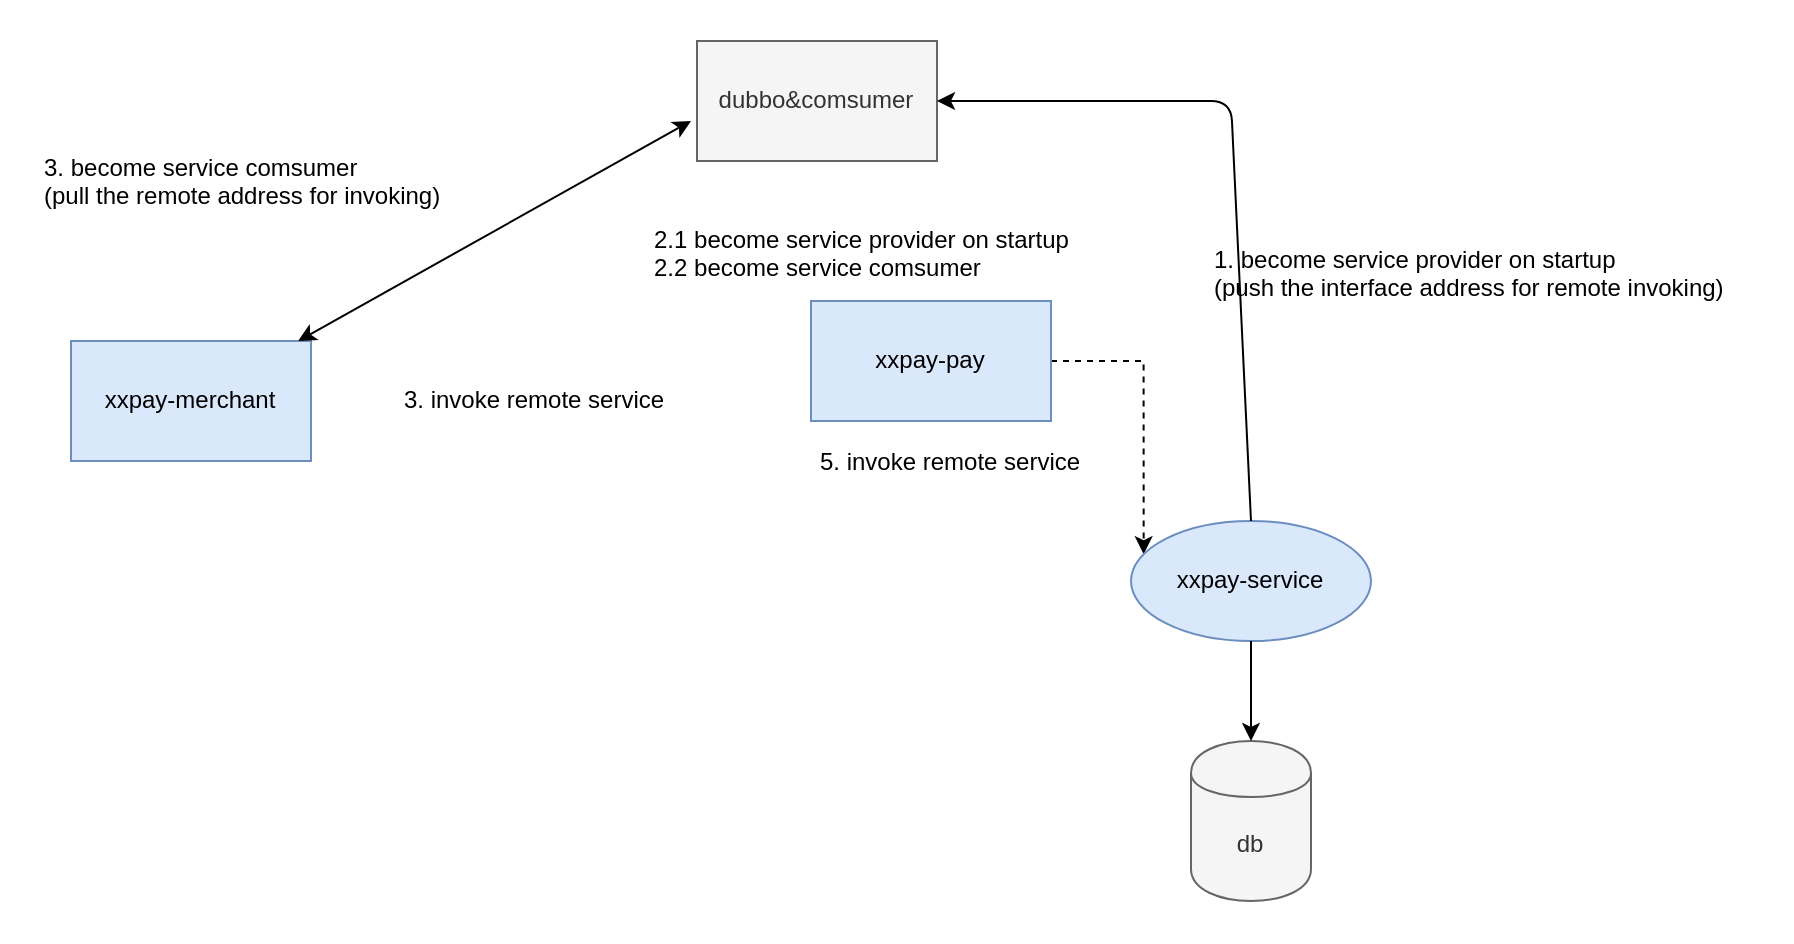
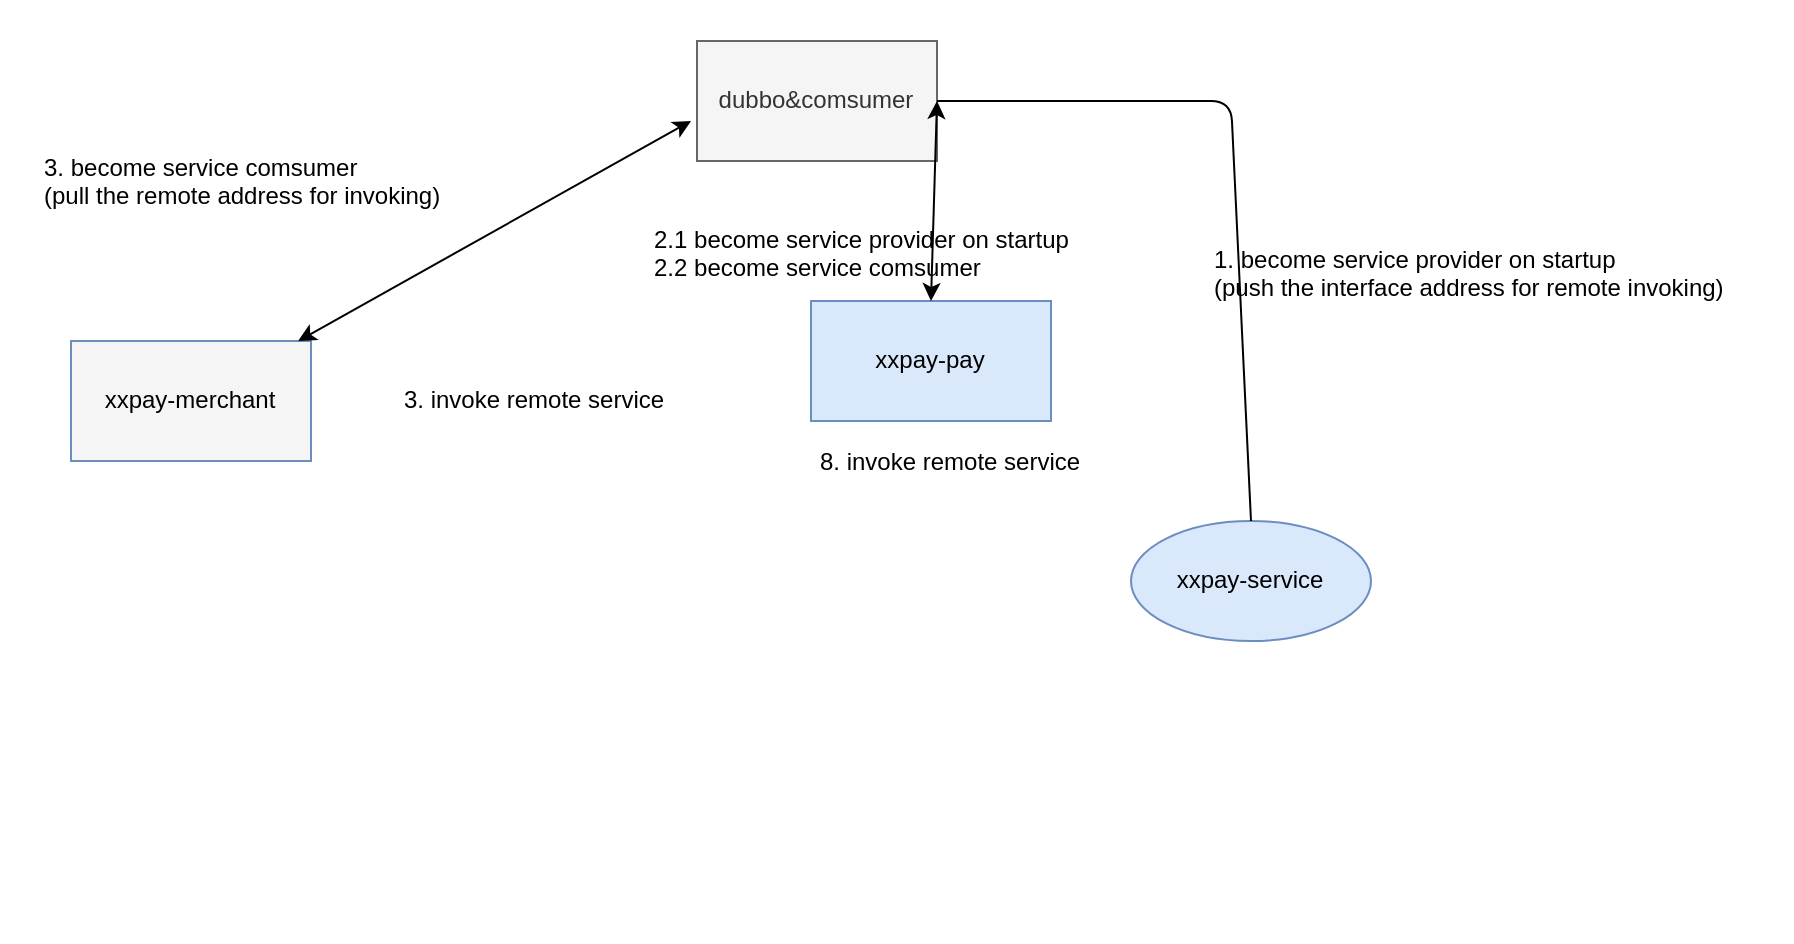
  <mxCell id="0" />
  <mxCell id="1" parent="0" />
- <mxCell id="2" value="xxpay-merchant" style="rounded=0;whiteSpace=wrap;html=1;fillColor=#dae8fc;strokeColor=#6c8ebf;" vertex="1" parent="1"><mxGeometry x="35" y="170" width="120" height="60" as="geometry" /></mxCell>
+ <mxCell id="2" value="xxpay-merchant" style="rounded=0;whiteSpace=wrap;html=1;fillColor=#f5f5f5;strokeColor=#6c8ebf;" vertex="1" parent="1"><mxGeometry x="35" y="170" width="120" height="60" as="geometry" /></mxCell>
  <mxCell id="3" value="dubbo&amp;amp;comsumer" style="rounded=0;whiteSpace=wrap;html=1;fillColor=#f5f5f5;strokeColor=#666666;fontColor=#333333;" vertex="1" parent="1"><mxGeometry x="348" y="20" width="120" height="60" as="geometry" /></mxCell>
- <mxCell id="4" style="edgeStyle=orthogonalEdgeStyle;rounded=0;orthogonalLoop=1;jettySize=auto;html=1;exitX=1;exitY=0.5;exitDx=0;exitDy=0;entryX=0;entryY=0.25;entryDx=0;entryDy=0;dashed=1;" edge="1" parent="1" source="5" target="6"><mxGeometry relative="1" as="geometry" /></mxCell>
  <mxCell id="5" value="xxpay-pay" style="rounded=0;whiteSpace=wrap;html=1;fillColor=#dae8fc;strokeColor=#6c8ebf;" vertex="1" parent="1"><mxGeometry x="405" y="150" width="120" height="60" as="geometry" /></mxCell>
  <mxCell id="6" value="xxpay-service" style="ellipse;whiteSpace=wrap;html=1;fillColor=#dae8fc;strokeColor=#6c8ebf;" vertex="1" parent="1"><mxGeometry x="565" y="260" width="120" height="60" as="geometry" /></mxCell>
- <mxCell id="7" value="db" style="shape=cylinder;whiteSpace=wrap;html=1;boundedLbl=1;backgroundOutline=1;fillColor=#f5f5f5;strokeColor=#666666;fontColor=#333333;" vertex="1" parent="1"><mxGeometry x="595" y="370" width="60" height="80" as="geometry" /></mxCell>
- <mxCell id="8" value="" style="endArrow=classic;html=1;" edge="1" parent="1" source="6" target="7"><mxGeometry width="50" height="50" relative="1" as="geometry"><mxPoint x="595" y="380" as="sourcePoint" /><mxPoint x="645" y="330" as="targetPoint" /></mxGeometry></mxCell>
- <mxCell id="9" value="" style="endArrow=classic;html=1;entryX=1;entryY=0.5;entryDx=0;entryDy=0;exitX=0.5;exitY=0;exitDx=0;exitDy=0;" edge="1" parent="1" source="6" target="3"><mxGeometry width="50" height="50" relative="1" as="geometry"><mxPoint x="535" y="300" as="sourcePoint" /><mxPoint x="585" y="250" as="targetPoint" /><Array as="points"><mxPoint x="615" y="50" /></Array></mxGeometry></mxCell>
+ <mxCell id="9" value="" style="endArrow=none;html=1;entryX=1;entryY=0.5;entryDx=0;entryDy=0;exitX=0.5;exitY=0;exitDx=0;exitDy=0;" edge="1" parent="1" source="6" target="3"><mxGeometry width="50" height="50" relative="1" as="geometry"><mxPoint x="535" y="300" as="sourcePoint" /><mxPoint x="585" y="250" as="targetPoint" /><Array as="points"><mxPoint x="615" y="50" /></Array></mxGeometry></mxCell>
  <mxCell id="10" value="1. become service provider on startup&lt;br&gt;(push the interface address for remote invoking)" style="text;html=1;resizable=0;points=[];autosize=1;align=left;verticalAlign=top;spacingTop=-4;" vertex="1" parent="1"><mxGeometry x="605" y="120" width="270" height="30" as="geometry" /></mxCell>
  <mxCell id="11" value="2.1 become service provider on startup&lt;br&gt;2.2 become service comsumer&lt;br&gt;" style="text;html=1;resizable=0;points=[];autosize=1;align=left;verticalAlign=top;spacingTop=-4;" vertex="1" parent="1"><mxGeometry x="325" y="110" width="220" height="30" as="geometry" /></mxCell>
  <mxCell id="12" value="3. become service comsumer&lt;br&gt;(pull the remote address for invoking)" style="text;html=1;resizable=0;points=[];autosize=1;align=left;verticalAlign=top;spacingTop=-4;" vertex="1" parent="1"><mxGeometry x="20" y="74" width="210" height="30" as="geometry" /></mxCell>
  <mxCell id="13" value="" style="endArrow=classic;startArrow=classic;html=1;" edge="1" parent="1" source="2"><mxGeometry width="50" height="50" relative="1" as="geometry"><mxPoint x="295" y="110" as="sourcePoint" /><mxPoint x="345" y="60" as="targetPoint" /></mxGeometry></mxCell>
+ <mxCell id="14" value="" style="endArrow=classic;startArrow=classic;html=1;entryX=1;entryY=0.5;entryDx=0;entryDy=0;exitX=0.5;exitY=0;exitDx=0;exitDy=0;" edge="1" parent="1" source="5" target="3"><mxGeometry width="50" height="50" relative="1" as="geometry"><mxPoint x="665" y="130" as="sourcePoint" /><mxPoint x="715" y="80" as="targetPoint" /></mxGeometry></mxCell>
  <mxCell id="15" value="3. invoke remote service" style="text;html=1;resizable=0;points=[];autosize=1;align=left;verticalAlign=top;spacingTop=-4;" vertex="1" parent="1"><mxGeometry x="200" y="190" width="150" height="20" as="geometry" /></mxCell>
- <mxCell id="16" value="5. invoke remote service" style="text;html=1;resizable=0;points=[];autosize=1;align=left;verticalAlign=top;spacingTop=-4;" vertex="1" parent="1"><mxGeometry x="408" y="221" width="150" height="20" as="geometry" /></mxCell>
+ <mxCell id="16" value="8. invoke remote service" style="text;html=1;resizable=0;points=[];autosize=1;align=left;verticalAlign=top;spacingTop=-4;" vertex="1" parent="1"><mxGeometry x="408" y="221" width="150" height="20" as="geometry" /></mxCell>
